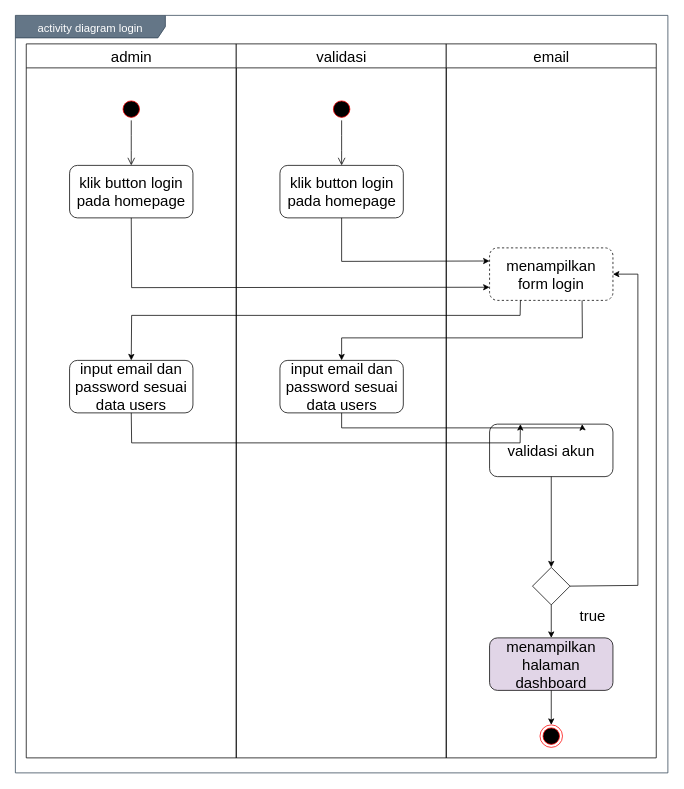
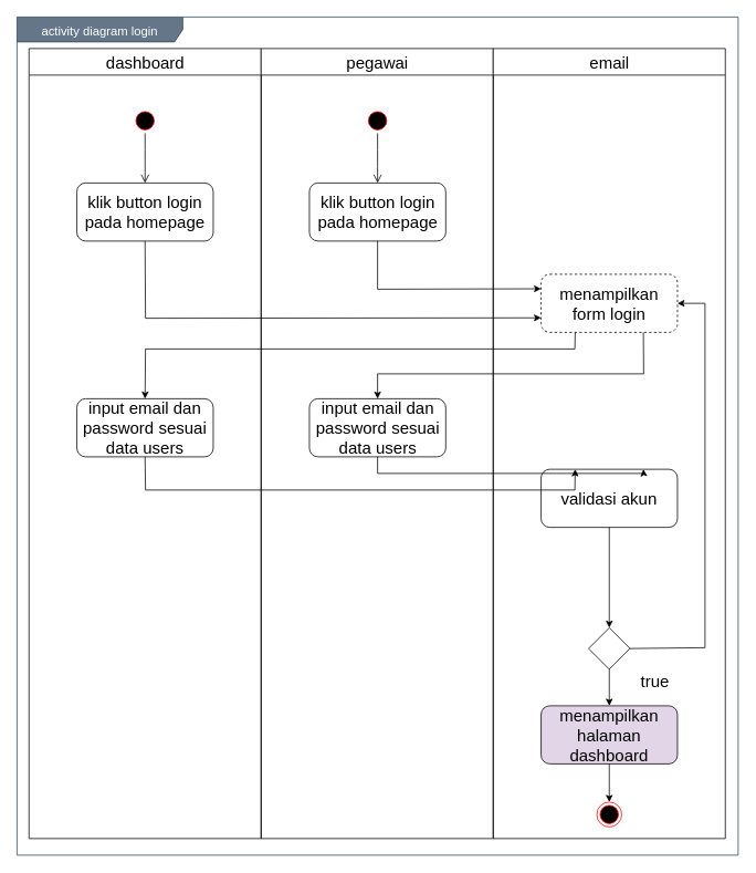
  <mxCell id="0" />
  <mxCell id="1" parent="0" />
  <mxCell id="2" value="&lt;font style=&quot;font-size: 15px&quot;&gt;activity diagram login&lt;/font&gt;" style="shape=umlFrame;whiteSpace=wrap;html=1;fontSize=20;align=center;width=200;height=30;fillColor=#647687;strokeColor=#314354;fontColor=#ffffff;" vertex="1" parent="1"><mxGeometry x="20" y="20" width="870" height="1010" as="geometry" /></mxCell>
- <mxCell id="3" value="admin" style="swimlane;whiteSpace=wrap;fontSize=20;fontStyle=0;startSize=32;" parent="1" vertex="1"><mxGeometry x="34.5" y="58" width="280" height="952" as="geometry" /></mxCell>
+ <mxCell id="3" value="dashboard" style="swimlane;whiteSpace=wrap;fontSize=20;fontStyle=0;startSize=32;" parent="1" vertex="1"><mxGeometry x="34.5" y="58" width="280" height="952" as="geometry" /></mxCell>
  <mxCell id="4" value="" style="ellipse;html=1;shape=startState;fillColor=#000000;strokeColor=#ff0000;fontSize=20;align=center;" vertex="1" parent="3"><mxGeometry x="125" y="72" width="30" height="30" as="geometry" /></mxCell>
  <mxCell id="5" value="" style="edgeStyle=orthogonalEdgeStyle;html=1;verticalAlign=bottom;endArrow=open;endSize=8;fontSize=20;" edge="1" source="4" parent="3"><mxGeometry relative="1" as="geometry"><mxPoint x="140" y="162" as="targetPoint" /></mxGeometry></mxCell>
  <mxCell id="6" value="klik button login pada homepage" style="rounded=1;whiteSpace=wrap;html=1;fontSize=20;align=center;" vertex="1" parent="3"><mxGeometry x="57.75" y="162" width="164.5" height="70" as="geometry" /></mxCell>
- <mxCell id="7" value="validasi" style="swimlane;whiteSpace=wrap;fontSize=20;fontStyle=0;startSize=32;" parent="1" vertex="1"><mxGeometry x="314.5" y="58" width="280" height="952" as="geometry" /></mxCell>
+ <mxCell id="7" value="pegawai" style="swimlane;whiteSpace=wrap;fontSize=20;fontStyle=0;startSize=32;" parent="1" vertex="1"><mxGeometry x="314.5" y="58" width="280" height="952" as="geometry" /></mxCell>
  <mxCell id="8" value="" style="ellipse;html=1;shape=startState;fillColor=#000000;strokeColor=#ff0000;fontSize=20;align=center;" vertex="1" parent="7"><mxGeometry x="125.5" y="72" width="30" height="30" as="geometry" /></mxCell>
  <mxCell id="9" value="" style="edgeStyle=orthogonalEdgeStyle;html=1;verticalAlign=bottom;endArrow=open;endSize=8;fontSize=20;" edge="1" source="8" parent="7"><mxGeometry relative="1" as="geometry"><mxPoint x="140.5" y="162" as="targetPoint" /></mxGeometry></mxCell>
  <mxCell id="10" value="input email dan password sesuai data users" style="rounded=1;whiteSpace=wrap;html=1;fontSize=20;align=center;" vertex="1" parent="7"><mxGeometry x="-222.25" y="422" width="164.5" height="70" as="geometry" /></mxCell>
  <mxCell id="11" value="input email dan password sesuai data users" style="rounded=1;whiteSpace=wrap;html=1;fontSize=20;align=center;" vertex="1" parent="7"><mxGeometry x="58.25" y="422" width="164.5" height="70" as="geometry" /></mxCell>
  <mxCell id="12" value="email" style="swimlane;whiteSpace=wrap;fontSize=20;fontStyle=0;startSize=32;" vertex="1" parent="1"><mxGeometry x="594.5" y="58" width="280" height="952" as="geometry" /></mxCell>
  <mxCell id="13" value="validasi akun" style="rounded=1;whiteSpace=wrap;html=1;fontSize=20;align=center;" vertex="1" parent="12"><mxGeometry x="57.75" y="507" width="164.5" height="70" as="geometry" /></mxCell>
  <mxCell id="14" value="menampilkan halaman dashboard" style="rounded=1;whiteSpace=wrap;html=1;fontSize=20;align=center;fillColor=#e1d5e7;" vertex="1" parent="12"><mxGeometry x="57.75" y="792" width="164.5" height="70" as="geometry" /></mxCell>
  <mxCell id="15" value="" style="rhombus;whiteSpace=wrap;html=1;fontSize=20;align=center;" vertex="1" parent="12"><mxGeometry x="115" y="698" width="50" height="50" as="geometry" /></mxCell>
  <mxCell id="16" value="" style="endArrow=classic;html=1;fontSize=20;strokeColor=#000000;entryX=0.5;entryY=0;entryDx=0;entryDy=0;exitX=0.5;exitY=1;exitDx=0;exitDy=0;" edge="1" parent="12" source="13" target="15"><mxGeometry width="50" height="50" relative="1" as="geometry"><mxPoint x="-324.5" y="592" as="sourcePoint" /><mxPoint x="-274.5" y="542" as="targetPoint" /></mxGeometry></mxCell>
  <mxCell id="17" value="" style="endArrow=classic;html=1;fontSize=20;strokeColor=#000000;entryX=0.5;entryY=0;entryDx=0;entryDy=0;exitX=0.5;exitY=1;exitDx=0;exitDy=0;" edge="1" parent="12" source="15" target="14"><mxGeometry width="50" height="50" relative="1" as="geometry"><mxPoint x="150" y="652" as="sourcePoint" /><mxPoint x="150" y="708.0" as="targetPoint" /></mxGeometry></mxCell>
  <mxCell id="18" value="klik button login pada homepage" style="rounded=1;whiteSpace=wrap;html=1;fontSize=20;align=center;" vertex="1" parent="1"><mxGeometry x="372.75" y="220" width="164.5" height="70" as="geometry" /></mxCell>
  <mxCell id="19" value="menampilkan form login" style="rounded=1;whiteSpace=wrap;html=1;fontSize=20;align=center;dashed=1;" vertex="1" parent="1"><mxGeometry x="652.25" y="330" width="164.5" height="70" as="geometry" /></mxCell>
  <mxCell id="20" value="" style="ellipse;html=1;shape=endState;fillColor=#000000;strokeColor=#ff0000;fontSize=20;align=center;" vertex="1" parent="1"><mxGeometry x="719.5" y="966" width="30" height="30" as="geometry" /></mxCell>
  <mxCell id="21" value="" style="endArrow=classic;html=1;fontSize=20;strokeColor=#000000;exitX=0.5;exitY=1;exitDx=0;exitDy=0;entryX=0;entryY=0.75;entryDx=0;entryDy=0;rounded=0;" edge="1" parent="1" source="6" target="19"><mxGeometry width="50" height="50" relative="1" as="geometry"><mxPoint x="-50" y="550" as="sourcePoint" /><mxPoint x="320" y="330" as="targetPoint" /><Array as="points"><mxPoint x="175" y="383" /></Array></mxGeometry></mxCell>
  <mxCell id="22" value="" style="endArrow=classic;html=1;fontSize=20;strokeColor=#000000;exitX=0.5;exitY=1;exitDx=0;exitDy=0;entryX=0;entryY=0.25;entryDx=0;entryDy=0;rounded=0;" edge="1" parent="1" source="18" target="19"><mxGeometry width="50" height="50" relative="1" as="geometry"><mxPoint x="184.5" y="300" as="sourcePoint" /><mxPoint x="662.25" y="392.5" as="targetPoint" /><Array as="points"><mxPoint x="455" y="348" /></Array></mxGeometry></mxCell>
  <mxCell id="23" value="" style="endArrow=classic;html=1;fontSize=20;strokeColor=#000000;rounded=0;exitX=0.25;exitY=1;exitDx=0;exitDy=0;entryX=0.5;entryY=0;entryDx=0;entryDy=0;" edge="1" parent="1" source="19" target="10"><mxGeometry width="50" height="50" relative="1" as="geometry"><mxPoint x="310" y="520" as="sourcePoint" /><mxPoint x="360" y="470" as="targetPoint" /><Array as="points"><mxPoint x="693" y="420" /><mxPoint x="175" y="420" /></Array></mxGeometry></mxCell>
  <mxCell id="24" value="" style="endArrow=classic;html=1;fontSize=20;strokeColor=#000000;rounded=0;exitX=0.75;exitY=1;exitDx=0;exitDy=0;entryX=0.5;entryY=0;entryDx=0;entryDy=0;" edge="1" parent="1" source="19" target="11"><mxGeometry width="50" height="50" relative="1" as="geometry"><mxPoint x="310" y="520" as="sourcePoint" /><mxPoint x="360" y="470" as="targetPoint" /><Array as="points"><mxPoint x="776" y="450" /><mxPoint x="455" y="450" /></Array></mxGeometry></mxCell>
  <mxCell id="25" value="" style="endArrow=classic;html=1;fontSize=20;strokeColor=#000000;rounded=0;exitX=0.5;exitY=1;exitDx=0;exitDy=0;entryX=0.25;entryY=0;entryDx=0;entryDy=0;" edge="1" parent="1" source="10" target="13"><mxGeometry width="50" height="50" relative="1" as="geometry"><mxPoint x="310" y="660" as="sourcePoint" /><mxPoint x="360" y="610" as="targetPoint" /><Array as="points"><mxPoint x="175" y="590" /><mxPoint x="693" y="590" /></Array></mxGeometry></mxCell>
  <mxCell id="26" value="" style="endArrow=classic;html=1;fontSize=20;strokeColor=#000000;entryX=0.75;entryY=0;entryDx=0;entryDy=0;exitX=0.5;exitY=1;exitDx=0;exitDy=0;rounded=0;" edge="1" parent="1" source="11" target="13"><mxGeometry width="50" height="50" relative="1" as="geometry"><mxPoint x="270" y="650" as="sourcePoint" /><mxPoint x="320" y="600" as="targetPoint" /><Array as="points"><mxPoint x="455" y="570" /><mxPoint x="776" y="570" /></Array></mxGeometry></mxCell>
  <mxCell id="27" value="" style="endArrow=classic;html=1;fontSize=20;strokeColor=#000000;entryX=0.5;entryY=0;entryDx=0;entryDy=0;exitX=0.5;exitY=1;exitDx=0;exitDy=0;" edge="1" parent="1" source="14" target="20"><mxGeometry width="50" height="50" relative="1" as="geometry"><mxPoint x="754.5" y="720" as="sourcePoint" /><mxPoint x="754.5" y="776" as="targetPoint" /></mxGeometry></mxCell>
  <mxCell id="28" value="" style="endArrow=classic;html=1;fontSize=20;strokeColor=#000000;entryX=1;entryY=0.5;entryDx=0;entryDy=0;exitX=1;exitY=0.5;exitDx=0;exitDy=0;rounded=0;" edge="1" parent="1" source="15" target="19"><mxGeometry width="50" height="50" relative="1" as="geometry"><mxPoint x="480" y="560" as="sourcePoint" /><mxPoint x="530" y="510" as="targetPoint" /><Array as="points"><mxPoint x="850" y="780" /><mxPoint x="850" y="365" /></Array></mxGeometry></mxCell>
  <mxCell id="29" value="true" style="text;html=1;strokeColor=none;fillColor=none;align=center;verticalAlign=middle;whiteSpace=wrap;rounded=0;fontSize=20;" vertex="1" parent="1"><mxGeometry x="770" y="810" width="40" height="20" as="geometry" /></mxCell>
